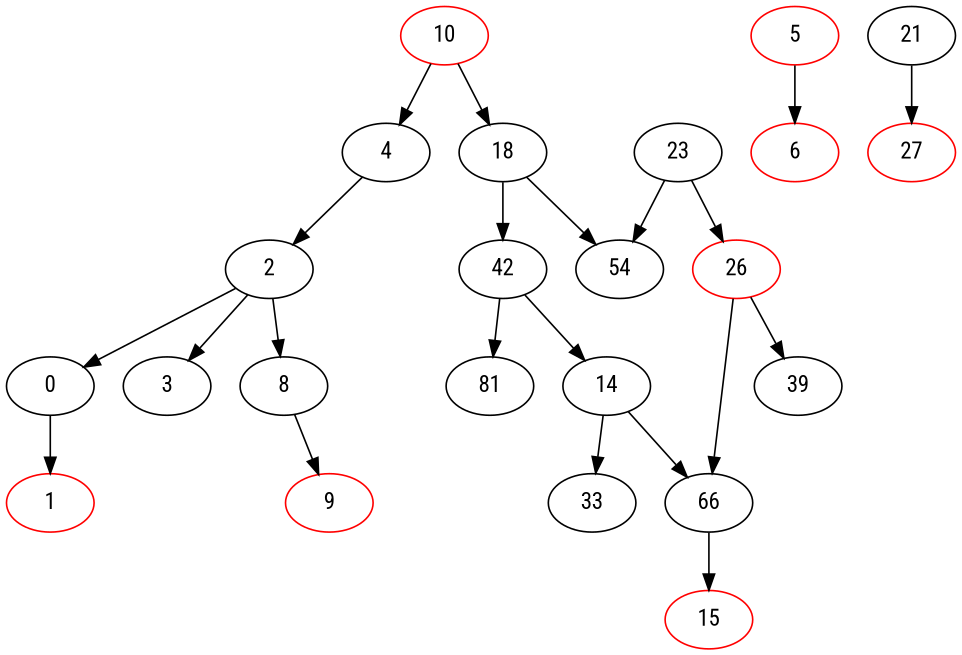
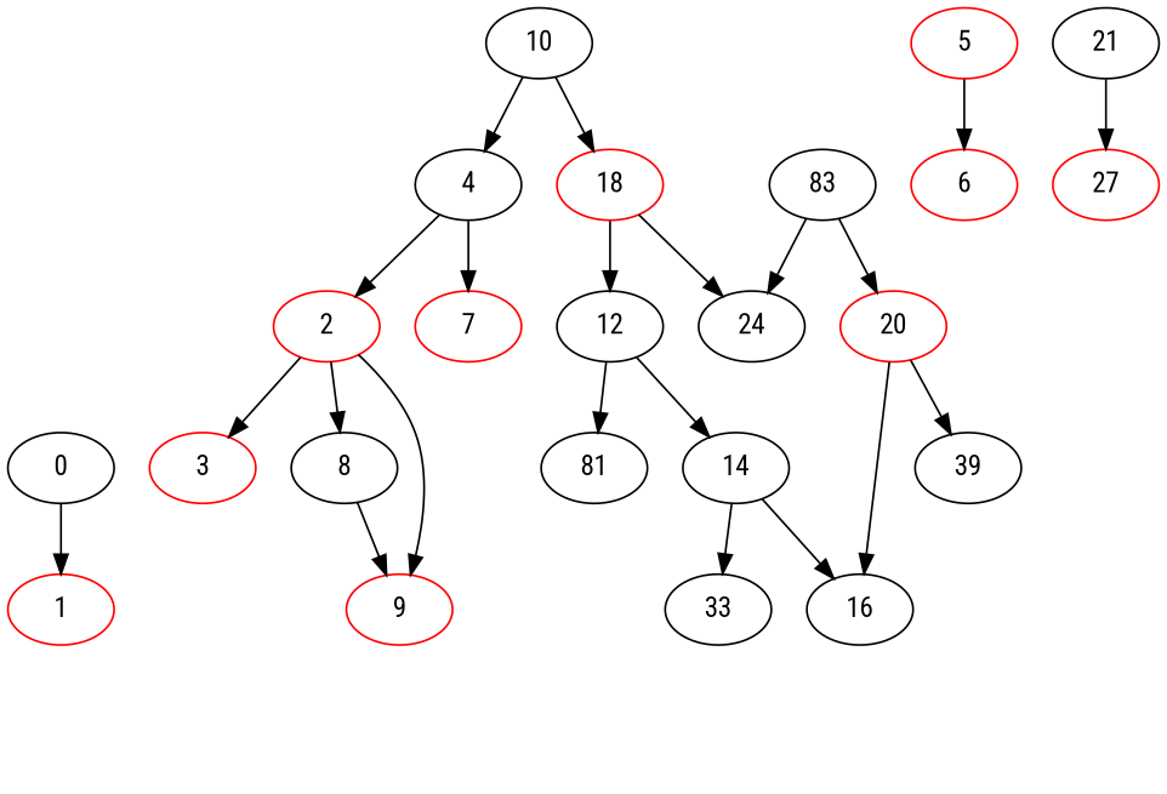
  digraph {
    fontname="Roboto Condensed"
    node [color=black fontname="Roboto Condensed"]
    edge [fontname="Roboto Condensed"]
-   10 [color=red]
+   10
    4
-   18
-   2
-   12 [label=42]
-   24 [label=54]
+   18 [color=red]
+   2 [color=red]
+   7 [color=red]
+   12
+   24
    0
-   3
+   3 [color=red]
    8
    n11 [label=81]
    14
-   20 [color=red label=26]
-   23
+   20 [color=red]
+   23 [label=83]
    1 [color=red]
    5 [color=red]
    6 [color=red]
    9 [color=red]
    n19 [label=33]
-   16 [label=66]
+   16
    n21 [label=39]
-   15 [color=red]
    n23 [color=red label=27]
    21
    10 -> 4
    10 -> 18
    4 -> 2
+   4 -> 7
    18 -> 12
    18 -> 24
-   2 -> 0
+   2 -> 9
    2 -> 3
    2 -> 8
    12 -> n11
    12 -> 14
    0 -> 1
    8 -> 9
    14 -> n19
    14 -> 16
    20 -> 16
    20 -> n21
    23 -> 24
    23 -> 20
    5 -> 6
-   16 -> 15
    21 -> n23
  }
